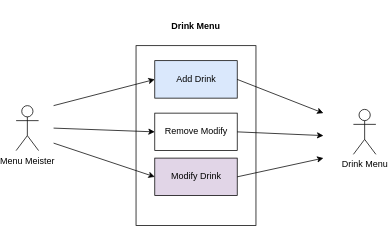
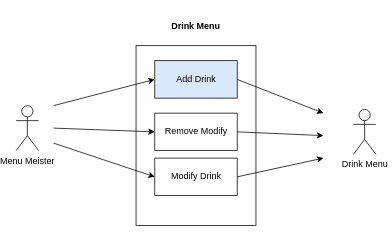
  <mxCell id="0" />
  <mxCell id="1" parent="0" />
  <mxCell id="2" value="Drink Menu" style="shape=umlActor;verticalLabelPosition=bottom;verticalAlign=top;html=1;" vertex="1" parent="1"><mxGeometry x="470" y="145" width="30" height="60" as="geometry" /></mxCell>
  <mxCell id="3" value="Menu Meister" style="shape=umlActor;verticalLabelPosition=bottom;verticalAlign=top;html=1;" vertex="1" parent="1"><mxGeometry x="20" y="140" width="30" height="60" as="geometry" /></mxCell>
  <mxCell id="4" value="" style="html=1;" vertex="1" parent="1"><mxGeometry x="180" y="60" width="160" height="240" as="geometry" /></mxCell>
  <mxCell id="5" value="Drink Menu" style="text;align=center;fontStyle=1;verticalAlign=middle;spacingLeft=3;spacingRight=3;strokeColor=none;rotatable=0;points=[[0,0.5],[1,0.5]];portConstraint=eastwest;" vertex="1" parent="1"><mxGeometry x="220" y="20" width="80" height="26" as="geometry" /></mxCell>
  <mxCell id="6" value="Add Drink" style="html=1;fillColor=#dae8fc;" vertex="1" parent="1"><mxGeometry x="205" y="80" width="110" height="50" as="geometry" /></mxCell>
  <mxCell id="7" value="Remove Modify" style="html=1;" vertex="1" parent="1"><mxGeometry x="205" y="150" width="110" height="50" as="geometry" /></mxCell>
- <mxCell id="8" value="Modify Drink" style="html=1;fillColor=#e1d5e7;" vertex="1" parent="1"><mxGeometry x="205" y="210" width="110" height="50" as="geometry" /></mxCell>
+ <mxCell id="8" value="Modify Drink" style="html=1;" vertex="1" parent="1"><mxGeometry x="205" y="210" width="110" height="50" as="geometry" /></mxCell>
  <mxCell id="9" value="" style="endArrow=classic;html=1;entryX=0;entryY=0.5;entryDx=0;entryDy=0;" edge="1" parent="1" target="6"><mxGeometry width="50" height="50" relative="1" as="geometry"><mxPoint x="70" y="140" as="sourcePoint" /><mxPoint x="140" y="120" as="targetPoint" /></mxGeometry></mxCell>
  <mxCell id="10" value="" style="endArrow=classic;html=1;entryX=0;entryY=0.5;entryDx=0;entryDy=0;" edge="1" parent="1" target="7"><mxGeometry width="50" height="50" relative="1" as="geometry"><mxPoint x="70" y="170" as="sourcePoint" /><mxPoint x="140" y="180" as="targetPoint" /></mxGeometry></mxCell>
  <mxCell id="11" value="" style="endArrow=classic;html=1;entryX=0;entryY=0.5;entryDx=0;entryDy=0;" edge="1" parent="1" target="8"><mxGeometry width="50" height="50" relative="1" as="geometry"><mxPoint x="70" y="190" as="sourcePoint" /><mxPoint x="140" y="270" as="targetPoint" /></mxGeometry></mxCell>
  <mxCell id="12" value="" style="endArrow=classic;html=1;exitX=1;exitY=0.5;exitDx=0;exitDy=0;" edge="1" parent="1" source="6"><mxGeometry width="50" height="50" relative="1" as="geometry"><mxPoint x="370" y="130" as="sourcePoint" /><mxPoint x="430" y="150" as="targetPoint" /></mxGeometry></mxCell>
  <mxCell id="13" value="" style="endArrow=classic;html=1;exitX=1;exitY=0.5;exitDx=0;exitDy=0;" edge="1" parent="1" source="7"><mxGeometry width="50" height="50" relative="1" as="geometry"><mxPoint x="370" y="190" as="sourcePoint" /><mxPoint x="430" y="180" as="targetPoint" /></mxGeometry></mxCell>
  <mxCell id="14" value="" style="endArrow=classic;html=1;exitX=1;exitY=0.5;exitDx=0;exitDy=0;" edge="1" parent="1" source="8"><mxGeometry width="50" height="50" relative="1" as="geometry"><mxPoint x="400" y="300" as="sourcePoint" /><mxPoint x="430" y="210" as="targetPoint" /></mxGeometry></mxCell>
